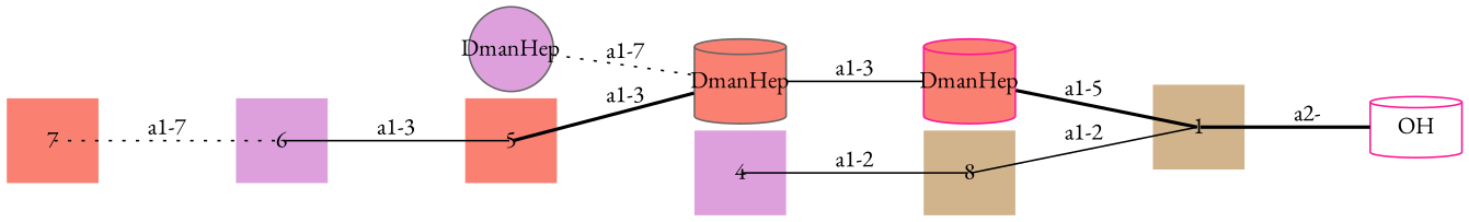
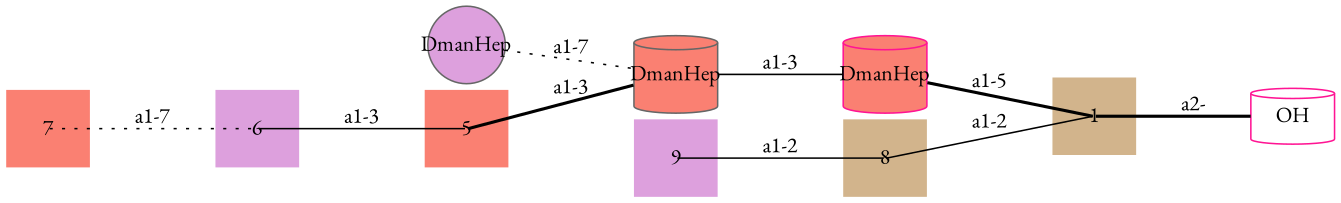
  graph {
    fontname="EB Garamond"
    nodesep=0.05
    rankdir=LR
    ranksep=0.8
    splines=false
    node [color=deeppink fillcolor=salmon fixedsize=true fontname="EB Garamond" labelfontsize=12 scale=true shape=none style=filled]
    edge [fontname="EB Garamond" headclip=false labelangle=320.0 labeldistance=1.2 labelfontsize=12 style=solid tailclip=false]
    n1 [fillcolor=white label=OH shape=cylinder]
    1 [fillcolor=tan height=0.7]
    n3 [height=0.7 label=DmanHep shape=cylinder]
    n4 [color=gray40 height=0.7 label=DmanHep shape=cylinder]
    n5 [color=gray40 fillcolor=plum height=0.7 label=DmanHep shape=circle]
    5 [color=gray40 height=0.7]
    6 [fillcolor=plum height=0.7]
    7 [height=0.7]
    8 [fillcolor=tan height=0.7]
-   9 [fillcolor=plum height=0.7 label=4]
+   9 [fillcolor=plum height=0.7]
    1 -- n1 [headclip=true label="a2-" style=bold]
    n3 -- 1 [label="a1-5" style=bold tailclip=true]
    n4 -- n3 [headclip=true label="a1-3" tailclip=true]
    n5 -- n4 [headclip=true label="a1-7" style=dotted tailclip=true]
    5 -- n4 [headclip=true label="a1-3" style=bold]
    6 -- 5 [label="a1-3"]
    7 -- 6 [label="a1-7" style=dotted]
    8 -- 1 [label="a1-2"]
    9 -- 8 [label="a1-2"]
  }
